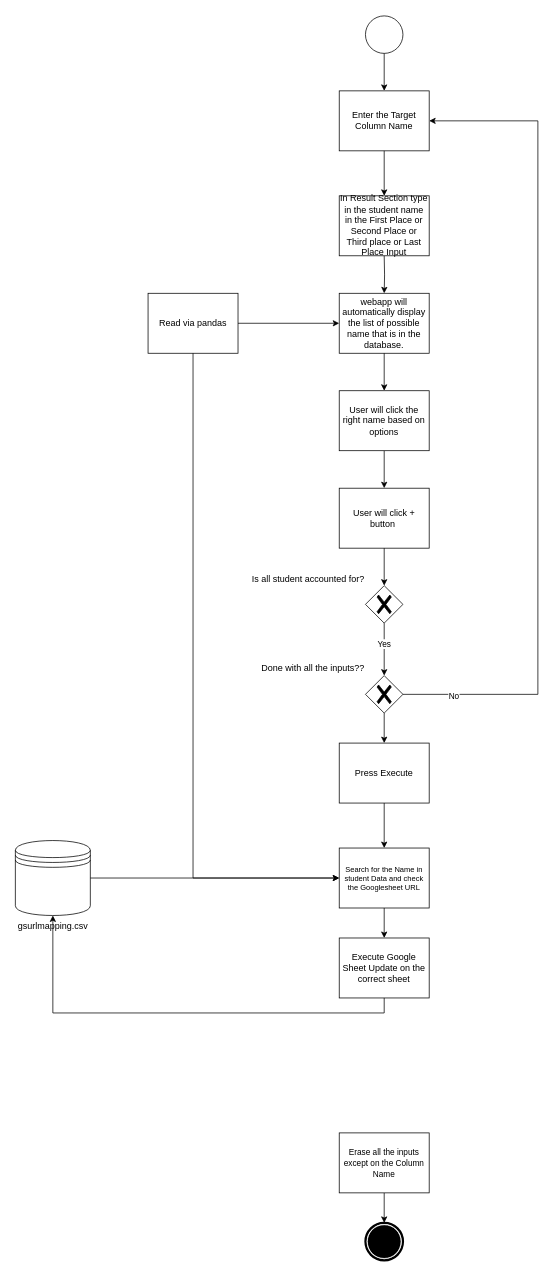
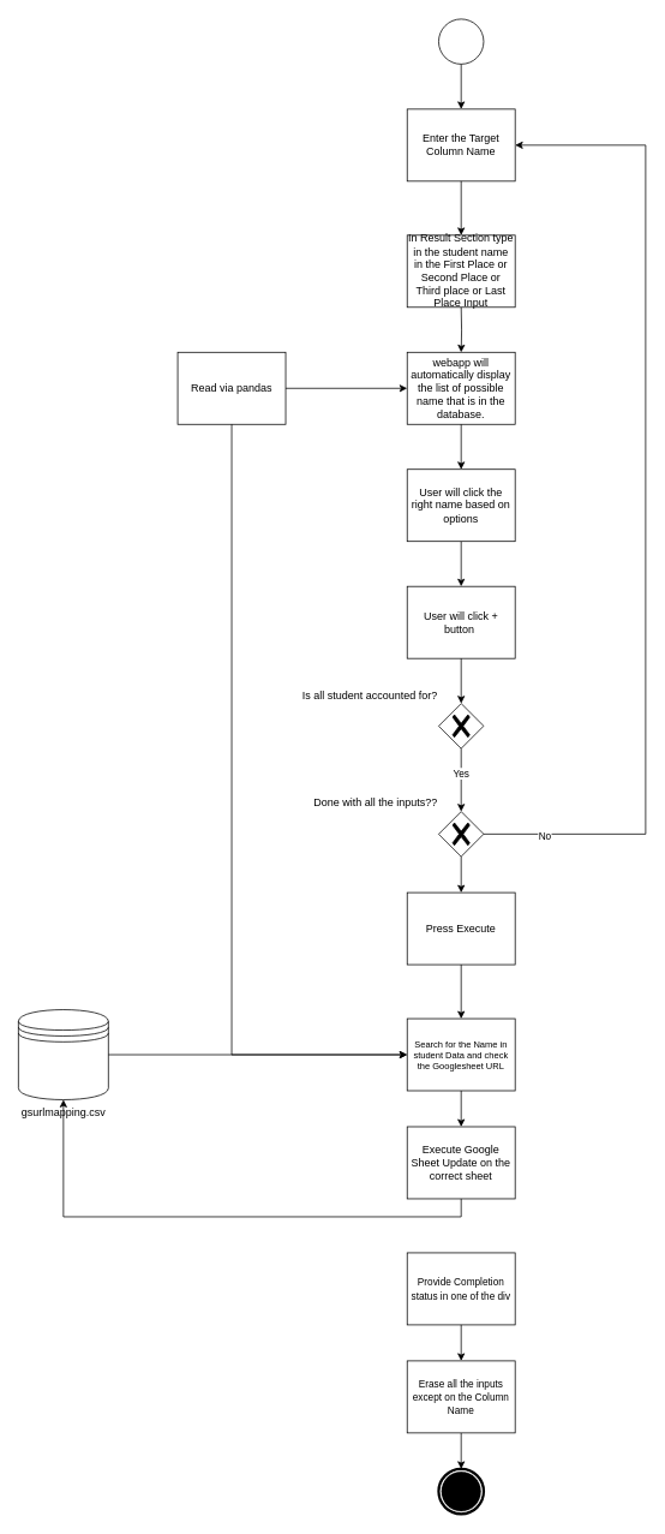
  <mxCell id="0" />
  <mxCell id="1" parent="0" />
  <mxCell id="2" value="" style="points=[[0.145,0.145,0],[0.5,0,0],[0.855,0.145,0],[1,0.5,0],[0.855,0.855,0],[0.5,1,0],[0.145,0.855,0],[0,0.5,0]];shape=mxgraph.bpmn.event;html=1;verticalLabelPosition=bottom;labelBackgroundColor=#ffffff;verticalAlign=top;align=center;perimeter=ellipsePerimeter;outlineConnect=0;aspect=fixed;outline=standard;symbol=general;" vertex="1" parent="1"><mxGeometry x="487" y="20" width="50" height="50" as="geometry" /></mxCell>
  <mxCell id="3" value="webapp will automatically display the list of possible name that is in the database." style="points=[[0.25,0,0],[0.5,0,0],[0.75,0,0],[1,0.25,0],[1,0.5,0],[1,0.75,0],[0.75,1,0],[0.5,1,0],[0.25,1,0],[0,0.75,0],[0,0.5,0],[0,0.25,0]];shape=mxgraph.bpmn.task2;whiteSpace=wrap;rectStyle=rounded;size=10;html=1;container=1;expand=0;collapsible=0;taskMarker=script;" vertex="1" parent="1"><mxGeometry x="452" y="390" width="120" height="80" as="geometry" /></mxCell>
  <mxCell id="4" style="edgeStyle=orthogonalEdgeStyle;rounded=0;orthogonalLoop=1;jettySize=auto;html=1;exitX=0.5;exitY=1;exitDx=0;exitDy=0;exitPerimeter=0;entryX=0.5;entryY=0;entryDx=0;entryDy=0;entryPerimeter=0;" edge="1" parent="1" target="3"><mxGeometry relative="1" as="geometry"><mxPoint x="512" y="340" as="sourcePoint" /></mxGeometry></mxCell>
  <mxCell id="5" value="Read via pandas" style="points=[[0.25,0,0],[0.5,0,0],[0.75,0,0],[1,0.25,0],[1,0.5,0],[1,0.75,0],[0.75,1,0],[0.5,1,0],[0.25,1,0],[0,0.75,0],[0,0.5,0],[0,0.25,0]];shape=mxgraph.bpmn.task2;whiteSpace=wrap;rectStyle=rounded;size=10;html=1;container=1;expand=0;collapsible=0;taskMarker=script;" vertex="1" parent="1"><mxGeometry x="197" y="390" width="120" height="80" as="geometry" /></mxCell>
  <mxCell id="6" style="edgeStyle=orthogonalEdgeStyle;rounded=0;orthogonalLoop=1;jettySize=auto;html=1;exitX=1;exitY=0.5;exitDx=0;exitDy=0;exitPerimeter=0;entryX=0;entryY=0.5;entryDx=0;entryDy=0;entryPerimeter=0;" edge="1" parent="1" source="5" target="3"><mxGeometry relative="1" as="geometry" /></mxCell>
  <mxCell id="7" value="In Result Section type in the student name in the First Place or Second Place or Third place or Last Place Input" style="points=[[0.25,0,0],[0.5,0,0],[0.75,0,0],[1,0.25,0],[1,0.5,0],[1,0.75,0],[0.75,1,0],[0.5,1,0],[0.25,1,0],[0,0.75,0],[0,0.5,0],[0,0.25,0]];shape=mxgraph.bpmn.task2;whiteSpace=wrap;rectStyle=rounded;size=10;html=1;container=1;expand=0;collapsible=0;taskMarker=manual;" vertex="1" parent="1"><mxGeometry x="452" y="260" width="120" height="80" as="geometry" /></mxCell>
  <mxCell id="8" value="Enter the Target Column Name" style="points=[[0.25,0,0],[0.5,0,0],[0.75,0,0],[1,0.25,0],[1,0.5,0],[1,0.75,0],[0.75,1,0],[0.5,1,0],[0.25,1,0],[0,0.75,0],[0,0.5,0],[0,0.25,0]];shape=mxgraph.bpmn.task2;whiteSpace=wrap;rectStyle=rounded;size=10;html=1;container=1;expand=0;collapsible=0;taskMarker=manual;" vertex="1" parent="1"><mxGeometry x="452" y="120" width="120" height="80" as="geometry" /></mxCell>
  <mxCell id="9" value="Search for the Name in student Data and check the Googlesheet URL" style="points=[[0.25,0,0],[0.5,0,0],[0.75,0,0],[1,0.25,0],[1,0.5,0],[1,0.75,0],[0.75,1,0],[0.5,1,0],[0.25,1,0],[0,0.75,0],[0,0.5,0],[0,0.25,0]];shape=mxgraph.bpmn.task2;whiteSpace=wrap;rectStyle=rounded;size=10;html=1;container=1;expand=0;collapsible=0;taskMarker=script;fontSize=10;" vertex="1" parent="1"><mxGeometry x="452" y="1130" width="120" height="80" as="geometry" /></mxCell>
  <mxCell id="10" style="edgeStyle=orthogonalEdgeStyle;rounded=0;orthogonalLoop=1;jettySize=auto;html=1;exitX=0.5;exitY=1;exitDx=0;exitDy=0;exitPerimeter=0;" edge="1" parent="1" source="11" target="13"><mxGeometry relative="1" as="geometry" /></mxCell>
  <mxCell id="11" value="User will click the right name based on options" style="points=[[0.25,0,0],[0.5,0,0],[0.75,0,0],[1,0.25,0],[1,0.5,0],[1,0.75,0],[0.75,1,0],[0.5,1,0],[0.25,1,0],[0,0.75,0],[0,0.5,0],[0,0.25,0]];shape=mxgraph.bpmn.task2;whiteSpace=wrap;rectStyle=rounded;size=10;html=1;container=1;expand=0;collapsible=0;taskMarker=manual;" vertex="1" parent="1"><mxGeometry x="452" y="520" width="120" height="80" as="geometry" /></mxCell>
  <mxCell id="12" style="edgeStyle=orthogonalEdgeStyle;rounded=0;orthogonalLoop=1;jettySize=auto;html=1;exitX=0.5;exitY=1;exitDx=0;exitDy=0;exitPerimeter=0;entryX=0.5;entryY=0;entryDx=0;entryDy=0;entryPerimeter=0;" edge="1" parent="1" source="3" target="11"><mxGeometry relative="1" as="geometry" /></mxCell>
  <mxCell id="13" value="User will click + button&amp;nbsp;" style="points=[[0.25,0,0],[0.5,0,0],[0.75,0,0],[1,0.25,0],[1,0.5,0],[1,0.75,0],[0.75,1,0],[0.5,1,0],[0.25,1,0],[0,0.75,0],[0,0.5,0],[0,0.25,0]];shape=mxgraph.bpmn.task2;whiteSpace=wrap;rectStyle=rounded;size=10;html=1;container=1;expand=0;collapsible=0;taskMarker=manual;" vertex="1" parent="1"><mxGeometry x="452" y="650" width="120" height="80" as="geometry" /></mxCell>
  <mxCell id="14" style="edgeStyle=orthogonalEdgeStyle;rounded=0;orthogonalLoop=1;jettySize=auto;html=1;exitX=0.5;exitY=1;exitDx=0;exitDy=0;exitPerimeter=0;entryX=0.5;entryY=0;entryDx=0;entryDy=0;entryPerimeter=0;" edge="1" parent="1" source="2" target="8"><mxGeometry relative="1" as="geometry" /></mxCell>
  <mxCell id="15" style="edgeStyle=orthogonalEdgeStyle;rounded=0;orthogonalLoop=1;jettySize=auto;html=1;exitX=0.5;exitY=1;exitDx=0;exitDy=0;exitPerimeter=0;entryX=0.5;entryY=0;entryDx=0;entryDy=0;entryPerimeter=0;" edge="1" parent="1" source="8" target="7"><mxGeometry relative="1" as="geometry" /></mxCell>
  <mxCell id="16" value="Is all student accounted for?" style="points=[[0.25,0.25,0],[0.5,0,0],[0.75,0.25,0],[1,0.5,0],[0.75,0.75,0],[0.5,1,0],[0.25,0.75,0],[0,0.5,0]];shape=mxgraph.bpmn.gateway2;html=1;verticalLabelPosition=top;labelBackgroundColor=#ffffff;verticalAlign=bottom;align=right;perimeter=rhombusPerimeter;outlineConnect=0;outline=none;symbol=none;gwType=exclusive;labelPosition=left;" vertex="1" parent="1"><mxGeometry x="487" y="780" width="50" height="50" as="geometry" /></mxCell>
  <mxCell id="17" style="edgeStyle=orthogonalEdgeStyle;rounded=0;orthogonalLoop=1;jettySize=auto;html=1;exitX=0.5;exitY=1;exitDx=0;exitDy=0;exitPerimeter=0;entryX=0.5;entryY=0;entryDx=0;entryDy=0;entryPerimeter=0;" edge="1" parent="1" source="13" target="16"><mxGeometry relative="1" as="geometry" /></mxCell>
  <mxCell id="18" style="edgeStyle=orthogonalEdgeStyle;rounded=0;orthogonalLoop=1;jettySize=auto;html=1;exitX=0.5;exitY=1;exitDx=0;exitDy=0;exitPerimeter=0;entryX=0.5;entryY=0;entryDx=0;entryDy=0;entryPerimeter=0;" edge="1" parent="1" source="16" target="22"><mxGeometry relative="1" as="geometry"><mxPoint x="512" y="900" as="targetPoint" /></mxGeometry></mxCell>
  <mxCell id="19" value="Yes" style="edgeLabel;html=1;align=center;verticalAlign=middle;resizable=0;points=[];" vertex="1" connectable="0" parent="18"><mxGeometry x="-0.229" y="-1" relative="1" as="geometry"><mxPoint as="offset" /></mxGeometry></mxCell>
  <mxCell id="20" style="edgeStyle=orthogonalEdgeStyle;rounded=0;orthogonalLoop=1;jettySize=auto;html=1;exitX=1;exitY=0.5;exitDx=0;exitDy=0;exitPerimeter=0;entryX=1;entryY=0.5;entryDx=0;entryDy=0;entryPerimeter=0;" edge="1" parent="1" source="22" target="8"><mxGeometry relative="1" as="geometry"><mxPoint x="837" y="190" as="targetPoint" /><Array as="points"><mxPoint x="717" y="925" /><mxPoint x="717" y="160" /></Array></mxGeometry></mxCell>
  <mxCell id="21" value="No" style="edgeLabel;html=1;align=center;verticalAlign=middle;resizable=0;points=[];" vertex="1" connectable="0" parent="20"><mxGeometry x="-0.877" y="-2" relative="1" as="geometry"><mxPoint as="offset" /></mxGeometry></mxCell>
  <mxCell id="22" value="Done with all the inputs??" style="points=[[0.25,0.25,0],[0.5,0,0],[0.75,0.25,0],[1,0.5,0],[0.75,0.75,0],[0.5,1,0],[0.25,0.75,0],[0,0.5,0]];shape=mxgraph.bpmn.gateway2;html=1;verticalLabelPosition=top;labelBackgroundColor=#ffffff;verticalAlign=bottom;align=right;perimeter=rhombusPerimeter;outlineConnect=0;outline=none;symbol=none;gwType=exclusive;labelPosition=left;" vertex="1" parent="1"><mxGeometry x="487" y="900" width="50" height="50" as="geometry" /></mxCell>
  <mxCell id="23" value="Press Execute" style="points=[[0.25,0,0],[0.5,0,0],[0.75,0,0],[1,0.25,0],[1,0.5,0],[1,0.75,0],[0.75,1,0],[0.5,1,0],[0.25,1,0],[0,0.75,0],[0,0.5,0],[0,0.25,0]];shape=mxgraph.bpmn.task2;whiteSpace=wrap;rectStyle=rounded;size=10;html=1;container=1;expand=0;collapsible=0;taskMarker=manual;" vertex="1" parent="1"><mxGeometry x="452" y="990" width="120" height="80" as="geometry" /></mxCell>
  <mxCell id="24" style="edgeStyle=orthogonalEdgeStyle;rounded=0;orthogonalLoop=1;jettySize=auto;html=1;exitX=0.5;exitY=1;exitDx=0;exitDy=0;exitPerimeter=0;entryX=0.5;entryY=0;entryDx=0;entryDy=0;entryPerimeter=0;" edge="1" parent="1" source="22" target="23"><mxGeometry relative="1" as="geometry" /></mxCell>
  <mxCell id="25" style="edgeStyle=orthogonalEdgeStyle;rounded=0;orthogonalLoop=1;jettySize=auto;html=1;exitX=0.5;exitY=1;exitDx=0;exitDy=0;exitPerimeter=0;entryX=0.5;entryY=0;entryDx=0;entryDy=0;entryPerimeter=0;" edge="1" parent="1" source="23" target="9"><mxGeometry relative="1" as="geometry" /></mxCell>
  <mxCell id="26" style="edgeStyle=orthogonalEdgeStyle;rounded=0;orthogonalLoop=1;jettySize=auto;html=1;exitX=0.5;exitY=1;exitDx=0;exitDy=0;exitPerimeter=0;entryX=0;entryY=0.5;entryDx=0;entryDy=0;entryPerimeter=0;" edge="1" parent="1" source="5" target="9"><mxGeometry relative="1" as="geometry"><Array as="points"><mxPoint x="257" y="470" /><mxPoint x="257" y="1170" /></Array></mxGeometry></mxCell>
  <mxCell id="27" value="Execute Google Sheet Update on the correct sheet" style="points=[[0.25,0,0],[0.5,0,0],[0.75,0,0],[1,0.25,0],[1,0.5,0],[1,0.75,0],[0.75,1,0],[0.5,1,0],[0.25,1,0],[0,0.75,0],[0,0.5,0],[0,0.25,0]];shape=mxgraph.bpmn.task2;whiteSpace=wrap;rectStyle=rounded;size=10;html=1;container=1;expand=0;collapsible=0;taskMarker=script;" vertex="1" parent="1"><mxGeometry x="452" y="1250" width="120" height="80" as="geometry" /></mxCell>
  <mxCell id="28" style="edgeStyle=orthogonalEdgeStyle;rounded=0;orthogonalLoop=1;jettySize=auto;html=1;exitX=0.5;exitY=1;exitDx=0;exitDy=0;exitPerimeter=0;entryX=0.5;entryY=0;entryDx=0;entryDy=0;entryPerimeter=0;" edge="1" parent="1" source="9" target="27"><mxGeometry relative="1" as="geometry" /></mxCell>
  <mxCell id="29" value="" style="points=[[0.145,0.145,0],[0.5,0,0],[0.855,0.145,0],[1,0.5,0],[0.855,0.855,0],[0.5,1,0],[0.145,0.855,0],[0,0.5,0]];shape=mxgraph.bpmn.event;html=1;verticalLabelPosition=bottom;labelBackgroundColor=#ffffff;verticalAlign=top;align=center;perimeter=ellipsePerimeter;outlineConnect=0;aspect=fixed;outline=end;symbol=terminate;" vertex="1" parent="1"><mxGeometry x="487" y="1630" width="50" height="50" as="geometry" /></mxCell>
+ <mxCell id="30" value="&lt;font style=&quot;font-size: 11px;&quot;&gt;Provide Completion status in one of the div&lt;/font&gt;" style="points=[[0.25,0,0],[0.5,0,0],[0.75,0,0],[1,0.25,0],[1,0.5,0],[1,0.75,0],[0.75,1,0],[0.5,1,0],[0.25,1,0],[0,0.75,0],[0,0.5,0],[0,0.25,0]];shape=mxgraph.bpmn.task2;whiteSpace=wrap;rectStyle=rounded;size=10;html=1;container=1;expand=0;collapsible=0;taskMarker=script;" vertex="1" parent="1"><mxGeometry x="452" y="1390" width="120" height="80" as="geometry" /></mxCell>
  <mxCell id="31" style="edgeStyle=orthogonalEdgeStyle;rounded=0;orthogonalLoop=1;jettySize=auto;html=1;exitX=0.5;exitY=1;exitDx=0;exitDy=0;exitPerimeter=0;" edge="1" parent="1" source="27" target="35"><mxGeometry relative="1" as="geometry" /></mxCell>
  <mxCell id="32" style="edgeStyle=orthogonalEdgeStyle;rounded=0;orthogonalLoop=1;jettySize=auto;html=1;exitX=0.5;exitY=1;exitDx=0;exitDy=0;exitPerimeter=0;" edge="1" parent="1" source="33" target="29"><mxGeometry relative="1" as="geometry" /></mxCell>
  <mxCell id="33" value="&lt;font style=&quot;font-size: 11px;&quot;&gt;Erase all the inputs except on the Column Name&lt;/font&gt;" style="points=[[0.25,0,0],[0.5,0,0],[0.75,0,0],[1,0.25,0],[1,0.5,0],[1,0.75,0],[0.75,1,0],[0.5,1,0],[0.25,1,0],[0,0.75,0],[0,0.5,0],[0,0.25,0]];shape=mxgraph.bpmn.task2;whiteSpace=wrap;rectStyle=rounded;size=10;html=1;container=1;expand=0;collapsible=0;taskMarker=script;" vertex="1" parent="1"><mxGeometry x="452" y="1510" width="120" height="80" as="geometry" /></mxCell>
+ <mxCell id="34" style="edgeStyle=orthogonalEdgeStyle;rounded=0;orthogonalLoop=1;jettySize=auto;html=1;exitX=0.5;exitY=1;exitDx=0;exitDy=0;exitPerimeter=0;entryX=0.5;entryY=0;entryDx=0;entryDy=0;entryPerimeter=0;" edge="1" parent="1" source="30" target="33"><mxGeometry relative="1" as="geometry" /></mxCell>
  <mxCell id="35" value="gsurlmapping.csv" style="shape=datastore;html=1;labelPosition=center;verticalLabelPosition=bottom;align=center;verticalAlign=top;" vertex="1" parent="1"><mxGeometry x="20" y="1120" width="100" height="100" as="geometry" /></mxCell>
  <mxCell id="36" style="edgeStyle=orthogonalEdgeStyle;rounded=0;orthogonalLoop=1;jettySize=auto;html=1;exitX=1;exitY=0.5;exitDx=0;exitDy=0;entryX=0;entryY=0.5;entryDx=0;entryDy=0;entryPerimeter=0;" edge="1" parent="1" source="35" target="9"><mxGeometry relative="1" as="geometry" /></mxCell>
